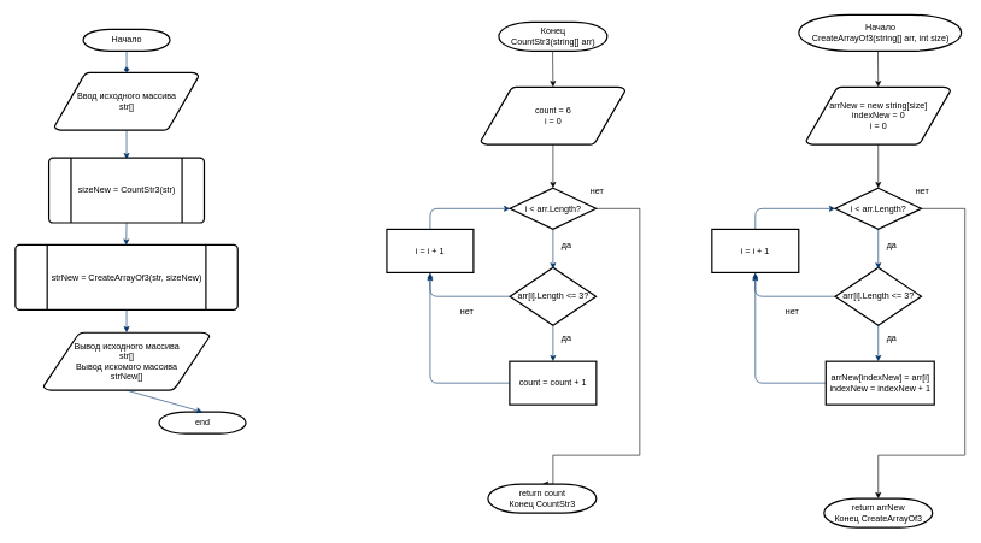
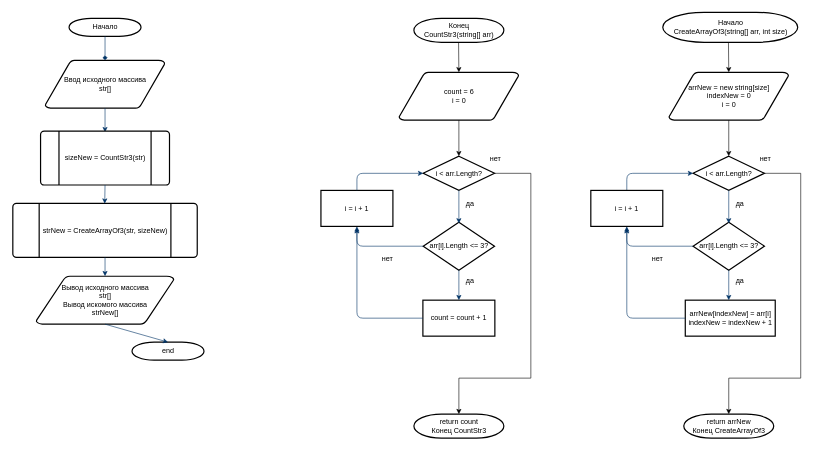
  <mxCell id="0" />
  <mxCell id="1" parent="0" />
- <mxCell id="2" value="Начало" style="shape=mxgraph.flowchart.terminator;strokeWidth=2;gradientColor=none;gradientDirection=north;fontStyle=0;html=1;" parent="1" vertex="1"><mxGeometry x="114" y="40" width="120" height="30" as="geometry" /></mxCell>
+ <mxCell id="2" value="Начало" style="shape=mxgraph.flowchart.terminator;strokeWidth=2;gradientColor=none;gradientDirection=north;fontStyle=0;html=1;" parent="1" vertex="1"><mxGeometry x="114" y="30" width="120" height="30" as="geometry" /></mxCell>
  <mxCell id="3" value="Ввод исходного массива&lt;br&gt;str[]" style="shape=mxgraph.flowchart.data;strokeWidth=2;gradientColor=none;gradientDirection=north;fontStyle=0;html=1;" parent="1" vertex="1"><mxGeometry x="74.25" y="100" width="199.5" height="80" as="geometry" /></mxCell>
  <mxCell id="4" style="fontStyle=1;strokeColor=#003366;strokeWidth=1;html=1;endArrow=diamond;" parent="1" source="2" target="3" edge="1"><mxGeometry relative="1" as="geometry" /></mxCell>
  <mxCell id="5" style="fontStyle=1;strokeColor=#003366;strokeWidth=1;html=1;" parent="1" source="3" edge="1"><mxGeometry relative="1" as="geometry"><mxPoint x="174" y="220" as="targetPoint" /></mxGeometry></mxCell>
  <mxCell id="6" value="end" style="shape=mxgraph.flowchart.terminator;strokeWidth=2;gradientColor=none;gradientDirection=north;fontStyle=0;html=1;" parent="1" vertex="1"><mxGeometry x="219" y="570" width="120" height="30" as="geometry" /></mxCell>
  <mxCell id="7" value="Конец&lt;br&gt;CountStr3(string[] arr)" style="shape=mxgraph.flowchart.terminator;strokeWidth=2;gradientColor=none;gradientDirection=north;fontStyle=0;html=1;" vertex="1" parent="1"><mxGeometry x="689" y="30" width="150" height="40" as="geometry" /></mxCell>
  <mxCell id="8" value="count = 6&lt;br&gt;i = 0" style="shape=mxgraph.flowchart.data;strokeWidth=2;gradientColor=none;gradientDirection=north;fontStyle=0;html=1;" vertex="1" parent="1"><mxGeometry x="664.25" y="120" width="199.5" height="80" as="geometry" /></mxCell>
  <mxCell id="9" style="edgeStyle=orthogonalEdgeStyle;rounded=0;orthogonalLoop=1;jettySize=auto;html=1;exitX=1;exitY=0.5;exitDx=0;exitDy=0;exitPerimeter=0;entryX=0.5;entryY=0;entryDx=0;entryDy=0;entryPerimeter=0;" edge="1" parent="1" source="10" target="11"><mxGeometry relative="1" as="geometry"><Array as="points"><mxPoint x="884" y="289" /><mxPoint x="884" y="630" /><mxPoint x="764" y="630" /></Array></mxGeometry></mxCell>
  <mxCell id="10" value="i &amp;lt; arr.Length?" style="shape=mxgraph.flowchart.decision;strokeWidth=2;gradientColor=none;gradientDirection=north;fontStyle=0;html=1;" vertex="1" parent="1"><mxGeometry x="704.5" y="260" width="119" height="57" as="geometry" /></mxCell>
- <mxCell id="11" value="return count&lt;br&gt;Конец CountStr3" style="shape=mxgraph.flowchart.terminator;strokeWidth=2;gradientColor=none;gradientDirection=north;fontStyle=0;html=1;" vertex="1" parent="1"><mxGeometry x="674" y="670" width="150" height="40" as="geometry" /></mxCell>
+ <mxCell id="11" value="return count&lt;br&gt;Конец CountStr3" style="shape=mxgraph.flowchart.terminator;strokeWidth=2;gradientColor=none;gradientDirection=north;fontStyle=0;html=1;" vertex="1" parent="1"><mxGeometry x="689" y="690" width="150" height="40" as="geometry" /></mxCell>
  <mxCell id="12" value="arr[i].Length &amp;lt;= 3?" style="shape=mxgraph.flowchart.decision;strokeWidth=2;gradientColor=none;gradientDirection=north;fontStyle=0;html=1;" vertex="1" parent="1"><mxGeometry x="704.5" y="370" width="119" height="80" as="geometry" /></mxCell>
  <mxCell id="13" value="sizeNew = CountStr3(str)" style="shape=mxgraph.flowchart.predefined_process;strokeWidth=2;gradientColor=none;gradientDirection=north;fontStyle=0;html=1;" vertex="1" parent="1"><mxGeometry x="66.5" y="218" width="215" height="90" as="geometry" /></mxCell>
  <mxCell id="14" value="count = count + 1" style="rounded=0;whiteSpace=wrap;html=1;strokeWidth=2;" vertex="1" parent="1"><mxGeometry x="704" y="500" width="120" height="60" as="geometry" /></mxCell>
  <mxCell id="15" value="" style="edgeStyle=elbowEdgeStyle;elbow=horizontal;fontColor=#001933;fontStyle=1;strokeColor=#003366;strokeWidth=1;html=1;" edge="1" parent="1"><mxGeometry x="589.5" y="20" width="100" height="100" as="geometry"><mxPoint x="764" y="450" as="sourcePoint" /><mxPoint x="763.5" y="500" as="targetPoint" /></mxGeometry></mxCell>
  <mxCell id="16" value="да" style="text;fontStyle=0;html=1;strokeColor=none;gradientColor=none;fillColor=none;strokeWidth=2;" vertex="1" parent="1"><mxGeometry x="774" y="454" width="40" height="26" as="geometry" /></mxCell>
  <mxCell id="17" value="i = i + 1" style="rounded=0;whiteSpace=wrap;html=1;strokeWidth=2;" vertex="1" parent="1"><mxGeometry x="534" y="317" width="120" height="60" as="geometry" /></mxCell>
  <mxCell id="18" value="" style="edgeStyle=elbowEdgeStyle;elbow=horizontal;fontColor=#001933;fontStyle=1;strokeColor=#003366;strokeWidth=1;html=1;exitX=0;exitY=0.5;exitDx=0;exitDy=0;entryX=0.5;entryY=1;entryDx=0;entryDy=0;" edge="1" parent="1" source="14" target="17"><mxGeometry x="450" y="60" width="100" height="100" as="geometry"><mxPoint x="624.5" y="490" as="sourcePoint" /><mxPoint x="624" y="540" as="targetPoint" /><Array as="points"><mxPoint x="594" y="450" /></Array></mxGeometry></mxCell>
  <mxCell id="19" value="" style="edgeStyle=elbowEdgeStyle;elbow=horizontal;fontColor=#001933;fontStyle=1;strokeColor=#003366;strokeWidth=1;html=1;exitX=0;exitY=0.5;exitDx=0;exitDy=0;exitPerimeter=0;" edge="1" parent="1" source="12"><mxGeometry x="460" y="70" width="100" height="100" as="geometry"><mxPoint x="714" y="540" as="sourcePoint" /><mxPoint x="594" y="380" as="targetPoint" /><Array as="points"><mxPoint x="594" y="400" /><mxPoint x="604" y="460" /></Array></mxGeometry></mxCell>
  <mxCell id="20" value="нет" style="text;fontStyle=0;html=1;strokeColor=none;gradientColor=none;fillColor=none;strokeWidth=2;" vertex="1" parent="1"><mxGeometry x="634" y="417" width="40" height="26" as="geometry" /></mxCell>
  <mxCell id="21" value="" style="edgeStyle=elbowEdgeStyle;elbow=horizontal;fontColor=#001933;fontStyle=1;strokeColor=#003366;strokeWidth=1;html=1;exitX=0.5;exitY=0;exitDx=0;exitDy=0;entryX=0;entryY=0.5;entryDx=0;entryDy=0;entryPerimeter=0;" edge="1" parent="1" source="17" target="10"><mxGeometry x="429" y="-70" width="100" height="100" as="geometry"><mxPoint x="674" y="270" as="sourcePoint" /><mxPoint x="563" y="240" as="targetPoint" /><Array as="points"><mxPoint x="594" y="300" /><mxPoint x="573" y="320" /></Array></mxGeometry></mxCell>
  <mxCell id="22" value="нет" style="text;fontStyle=0;html=1;strokeColor=none;gradientColor=none;fillColor=none;strokeWidth=2;" vertex="1" parent="1"><mxGeometry x="814" y="250" width="40" height="26" as="geometry" /></mxCell>
  <mxCell id="23" value="" style="endArrow=classic;html=1;rounded=0;exitX=0.5;exitY=1;exitDx=0;exitDy=0;exitPerimeter=0;entryX=0.5;entryY=0;entryDx=0;entryDy=0;entryPerimeter=0;" edge="1" parent="1" source="8" target="10"><mxGeometry width="50" height="50" relative="1" as="geometry"><mxPoint x="594" y="260" as="sourcePoint" /><mxPoint x="644" y="210" as="targetPoint" /></mxGeometry></mxCell>
  <mxCell id="24" value="" style="endArrow=classic;html=1;rounded=0;exitX=0.5;exitY=1;exitDx=0;exitDy=0;exitPerimeter=0;entryX=0.5;entryY=0;entryDx=0;entryDy=0;entryPerimeter=0;" edge="1" parent="1" target="8"><mxGeometry width="50" height="50" relative="1" as="geometry"><mxPoint x="763.5" y="70" as="sourcePoint" /><mxPoint x="763.5" y="130" as="targetPoint" /></mxGeometry></mxCell>
  <mxCell id="25" value="" style="edgeStyle=elbowEdgeStyle;elbow=horizontal;fontColor=#001933;fontStyle=1;strokeColor=#003366;strokeWidth=1;html=1;exitX=0.5;exitY=1;exitDx=0;exitDy=0;exitPerimeter=0;" edge="1" parent="1" source="10"><mxGeometry x="589.5" y="-108" width="100" height="100" as="geometry"><mxPoint x="764" y="322" as="sourcePoint" /><mxPoint x="763.5" y="372" as="targetPoint" /></mxGeometry></mxCell>
  <mxCell id="26" value="да" style="text;fontStyle=0;html=1;strokeColor=none;gradientColor=none;fillColor=none;strokeWidth=2;" vertex="1" parent="1"><mxGeometry x="774" y="326" width="40" height="26" as="geometry" /></mxCell>
  <mxCell id="27" value="Начало&lt;br&gt;CreateArrayOf3(string[] arr, int size)" style="shape=mxgraph.flowchart.terminator;strokeWidth=2;gradientColor=none;gradientDirection=north;fontStyle=0;html=1;" vertex="1" parent="1"><mxGeometry x="1104" y="20" width="225" height="50" as="geometry" /></mxCell>
  <mxCell id="28" value="arrNew = new string[size]&lt;br&gt;indexNew = 0&lt;br&gt;i = 0" style="shape=mxgraph.flowchart.data;strokeWidth=2;gradientColor=none;gradientDirection=north;fontStyle=0;html=1;" vertex="1" parent="1"><mxGeometry x="1114.25" y="120" width="199.5" height="80" as="geometry" /></mxCell>
  <mxCell id="29" style="edgeStyle=orthogonalEdgeStyle;rounded=0;orthogonalLoop=1;jettySize=auto;html=1;exitX=1;exitY=0.5;exitDx=0;exitDy=0;exitPerimeter=0;entryX=0.5;entryY=0;entryDx=0;entryDy=0;entryPerimeter=0;" edge="1" parent="1" source="30" target="31"><mxGeometry relative="1" as="geometry"><Array as="points"><mxPoint x="1334" y="289" /><mxPoint x="1334" y="630" /><mxPoint x="1214" y="630" /></Array></mxGeometry></mxCell>
  <mxCell id="30" value="i &amp;lt; arr.Length?" style="shape=mxgraph.flowchart.decision;strokeWidth=2;gradientColor=none;gradientDirection=north;fontStyle=0;html=1;" vertex="1" parent="1"><mxGeometry x="1154.5" y="260" width="119" height="57" as="geometry" /></mxCell>
  <mxCell id="31" value="return arrNew&lt;br&gt;Конец CreateArrayOf3" style="shape=mxgraph.flowchart.terminator;strokeWidth=2;gradientColor=none;gradientDirection=north;fontStyle=0;html=1;" vertex="1" parent="1"><mxGeometry x="1139" y="690" width="150" height="40" as="geometry" /></mxCell>
  <mxCell id="32" value="arr[i].Length &amp;lt;= 3?" style="shape=mxgraph.flowchart.decision;strokeWidth=2;gradientColor=none;gradientDirection=north;fontStyle=0;html=1;" vertex="1" parent="1"><mxGeometry x="1154.5" y="370" width="119" height="80" as="geometry" /></mxCell>
  <mxCell id="33" value="arrNew[indexNew] = arr[i]&lt;br&gt;indexNew = indexNew + 1" style="rounded=0;whiteSpace=wrap;html=1;strokeWidth=2;" vertex="1" parent="1"><mxGeometry x="1141.5" y="500" width="150" height="60" as="geometry" /></mxCell>
  <mxCell id="34" value="" style="edgeStyle=elbowEdgeStyle;elbow=horizontal;fontColor=#001933;fontStyle=1;strokeColor=#003366;strokeWidth=1;html=1;" edge="1" parent="1"><mxGeometry x="1039.5" y="20" width="100" height="100" as="geometry"><mxPoint x="1214" y="450" as="sourcePoint" /><mxPoint x="1213.5" y="500" as="targetPoint" /></mxGeometry></mxCell>
  <mxCell id="35" value="да" style="text;fontStyle=0;html=1;strokeColor=none;gradientColor=none;fillColor=none;strokeWidth=2;" vertex="1" parent="1"><mxGeometry x="1224" y="454" width="40" height="26" as="geometry" /></mxCell>
  <mxCell id="36" value="" style="edgeStyle=elbowEdgeStyle;elbow=horizontal;fontColor=#001933;fontStyle=1;strokeColor=#003366;strokeWidth=1;html=1;exitX=0;exitY=0.5;exitDx=0;exitDy=0;entryX=0.5;entryY=1;entryDx=0;entryDy=0;" edge="1" parent="1" source="33"><mxGeometry x="900" y="60" width="100" height="100" as="geometry"><mxPoint x="1074.5" y="490" as="sourcePoint" /><mxPoint x="1044" y="377" as="targetPoint" /><Array as="points"><mxPoint x="1044" y="450" /></Array></mxGeometry></mxCell>
  <mxCell id="37" value="" style="edgeStyle=elbowEdgeStyle;elbow=horizontal;fontColor=#001933;fontStyle=1;strokeColor=#003366;strokeWidth=1;html=1;exitX=0;exitY=0.5;exitDx=0;exitDy=0;exitPerimeter=0;" edge="1" parent="1" source="32"><mxGeometry x="910" y="70" width="100" height="100" as="geometry"><mxPoint x="1164" y="540" as="sourcePoint" /><mxPoint x="1044" y="380" as="targetPoint" /><Array as="points"><mxPoint x="1044" y="400" /><mxPoint x="1054" y="460" /></Array></mxGeometry></mxCell>
  <mxCell id="38" value="нет" style="text;fontStyle=0;html=1;strokeColor=none;gradientColor=none;fillColor=none;strokeWidth=2;" vertex="1" parent="1"><mxGeometry x="1084" y="417" width="40" height="26" as="geometry" /></mxCell>
  <mxCell id="39" value="" style="edgeStyle=elbowEdgeStyle;elbow=horizontal;fontColor=#001933;fontStyle=1;strokeColor=#003366;strokeWidth=1;html=1;exitX=0.5;exitY=0;exitDx=0;exitDy=0;entryX=0;entryY=0.5;entryDx=0;entryDy=0;entryPerimeter=0;" edge="1" parent="1" target="30"><mxGeometry x="879" y="-70" width="100" height="100" as="geometry"><mxPoint x="1044" y="317" as="sourcePoint" /><mxPoint x="1013" y="240" as="targetPoint" /><Array as="points"><mxPoint x="1044" y="300" /><mxPoint x="1023" y="320" /></Array></mxGeometry></mxCell>
  <mxCell id="40" value="нет" style="text;fontStyle=0;html=1;strokeColor=none;gradientColor=none;fillColor=none;strokeWidth=2;" vertex="1" parent="1"><mxGeometry x="1264" y="250" width="40" height="26" as="geometry" /></mxCell>
  <mxCell id="41" value="" style="endArrow=classic;html=1;rounded=0;exitX=0.5;exitY=1;exitDx=0;exitDy=0;exitPerimeter=0;entryX=0.5;entryY=0;entryDx=0;entryDy=0;entryPerimeter=0;" edge="1" parent="1" source="28" target="30"><mxGeometry width="50" height="50" relative="1" as="geometry"><mxPoint x="1044" y="260" as="sourcePoint" /><mxPoint x="1094" y="210" as="targetPoint" /></mxGeometry></mxCell>
  <mxCell id="42" value="" style="endArrow=classic;html=1;rounded=0;exitX=0.5;exitY=1;exitDx=0;exitDy=0;exitPerimeter=0;entryX=0.5;entryY=0;entryDx=0;entryDy=0;entryPerimeter=0;" edge="1" parent="1" target="28"><mxGeometry width="50" height="50" relative="1" as="geometry"><mxPoint x="1213.5" y="70" as="sourcePoint" /><mxPoint x="1213.5" y="130" as="targetPoint" /></mxGeometry></mxCell>
  <mxCell id="43" value="" style="edgeStyle=elbowEdgeStyle;elbow=horizontal;fontColor=#001933;fontStyle=1;strokeColor=#003366;strokeWidth=1;html=1;exitX=0.5;exitY=1;exitDx=0;exitDy=0;exitPerimeter=0;" edge="1" parent="1" source="30"><mxGeometry x="1039.5" y="-108" width="100" height="100" as="geometry"><mxPoint x="1214" y="322" as="sourcePoint" /><mxPoint x="1213.5" y="372" as="targetPoint" /></mxGeometry></mxCell>
  <mxCell id="44" value="да" style="text;fontStyle=0;html=1;strokeColor=none;gradientColor=none;fillColor=none;strokeWidth=2;" vertex="1" parent="1"><mxGeometry x="1224" y="326" width="40" height="26" as="geometry" /></mxCell>
  <mxCell id="45" value="i = i + 1" style="rounded=0;whiteSpace=wrap;html=1;strokeWidth=2;" vertex="1" parent="1"><mxGeometry x="984" y="317" width="120" height="60" as="geometry" /></mxCell>
  <mxCell id="46" value="strNew = CreateArrayOf3(str, sizeNew)" style="shape=mxgraph.flowchart.predefined_process;strokeWidth=2;gradientColor=none;gradientDirection=north;fontStyle=0;html=1;" vertex="1" parent="1"><mxGeometry x="20.25" y="338.5" width="307.5" height="90" as="geometry" /></mxCell>
  <mxCell id="47" value="Вывод исходного массива&lt;br&gt;str[]&lt;br&gt;Вывод искомого массива&lt;br style=&quot;border-color: var(--border-color);&quot;&gt;strNew[]" style="shape=mxgraph.flowchart.data;strokeWidth=2;gradientColor=none;gradientDirection=north;fontStyle=0;html=1;" vertex="1" parent="1"><mxGeometry x="59.13" y="460" width="229.75" height="80" as="geometry" /></mxCell>
  <mxCell id="48" style="fontStyle=1;strokeColor=#003366;strokeWidth=1;html=1;exitX=0.5;exitY=1;exitDx=0;exitDy=0;exitPerimeter=0;" edge="1" parent="1" source="13"><mxGeometry relative="1" as="geometry"><mxPoint x="294" y="320" as="sourcePoint" /><mxPoint x="173.5" y="339" as="targetPoint" /></mxGeometry></mxCell>
  <mxCell id="49" style="fontStyle=1;strokeColor=#003366;strokeWidth=1;html=1;exitX=0.5;exitY=1;exitDx=0;exitDy=0;exitPerimeter=0;entryX=0.5;entryY=0;entryDx=0;entryDy=0;entryPerimeter=0;" edge="1" parent="1" source="46" target="47"><mxGeometry relative="1" as="geometry"><mxPoint x="184" y="318" as="sourcePoint" /><mxPoint x="183.5" y="349" as="targetPoint" /></mxGeometry></mxCell>
  <mxCell id="50" style="fontStyle=1;strokeColor=#003366;strokeWidth=1;html=1;exitX=0.5;exitY=1;exitDx=0;exitDy=0;exitPerimeter=0;entryX=0.5;entryY=0;entryDx=0;entryDy=0;entryPerimeter=0;" edge="1" parent="1" source="47" target="6"><mxGeometry relative="1" as="geometry"><mxPoint x="184" y="439" as="sourcePoint" /><mxPoint x="184" y="470" as="targetPoint" /></mxGeometry></mxCell>
